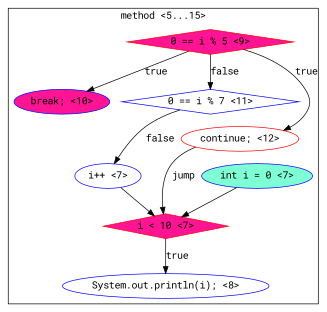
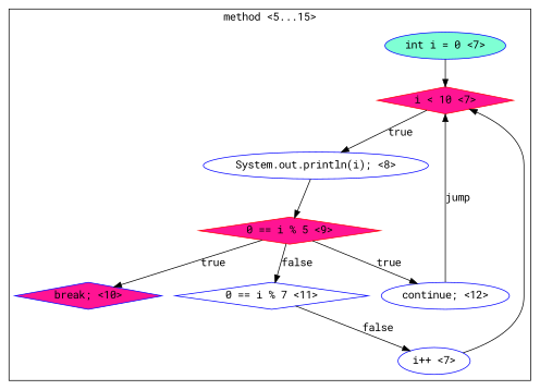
  digraph {
    fontname="Roboto Mono"
    node [color=blue fillcolor=white fontname="Roboto Mono" shape=ellipse style=filled]
    edge [fontname="Roboto Mono" style=solid]
    n1 [fillcolor=aquamarine label="int i = 0 <7>"]
    n2 [color=red fillcolor=deeppink label="i < 10 <7>" shape=diamond]
    n3 [label="System.out.println(i); <8>"]
    n4 [label="i++ <7>"]
    n5 [color=red fillcolor=deeppink label="0 == i % 5 <9>" shape=diamond]
-   n6 [fillcolor=deeppink label="break; <10>"]
+   n6 [fillcolor=deeppink label="break; <10>" shape=diamond]
    n7 [label="0 == i % 7 <11>" shape=diamond]
-   n8 [color=red label="continue; <12>"]
+   n8 [label="continue; <12>"]
    subgraph cluster_1 {
      label="method <5...15>"
      n1
      n2
      n3
      n4
      n5
      n6
      n7
      n8
    }
    n1 -> n2
    n2 -> n3 [label=true]
+   n3 -> n5
    n4 -> n2
    n5 -> n6 [label=true]
    n5 -> n7 [label=false]
    n5 -> n8 [label=true]
    n7 -> n4 [label=false]
    n8 -> n2 [label=jump]
  }
